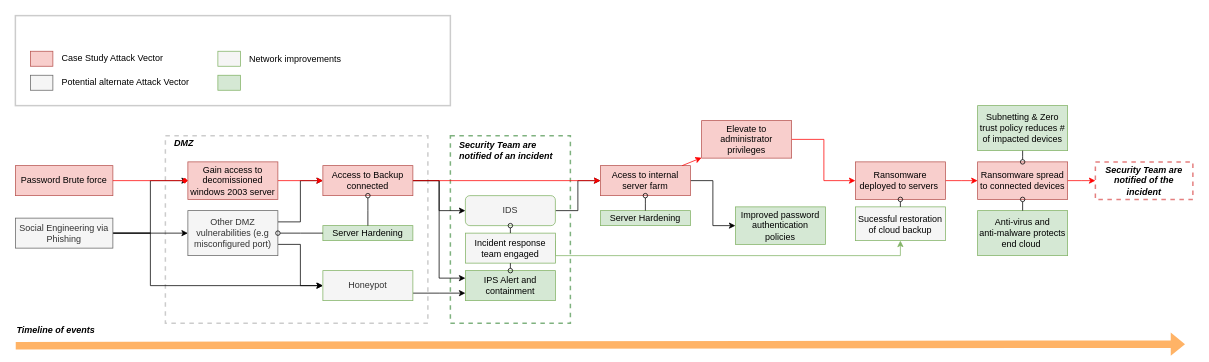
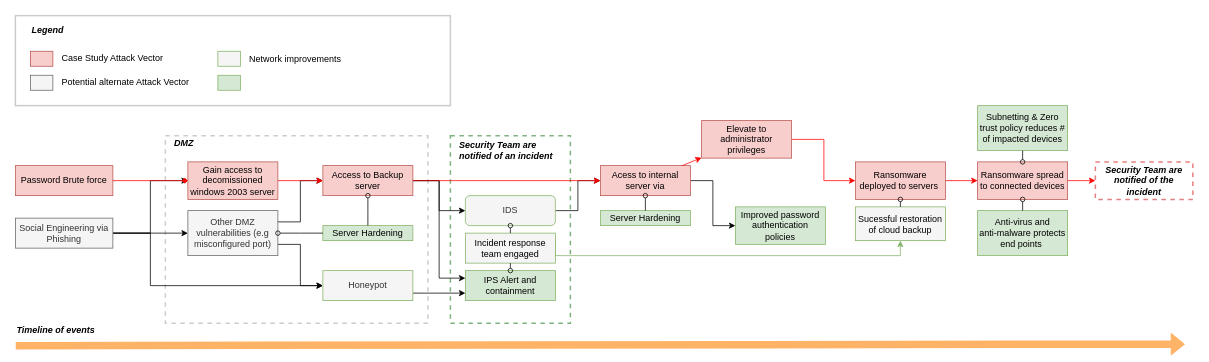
  <mxCell id="0" />
  <mxCell id="1" parent="0" />
  <mxCell id="2" style="edgeStyle=elbowEdgeStyle;shape=connector;rounded=0;orthogonalLoop=1;jettySize=auto;html=1;exitX=1;exitY=0.25;exitDx=0;exitDy=0;entryX=0;entryY=0.5;entryDx=0;entryDy=0;labelBackgroundColor=default;fontFamily=Helvetica;fontSize=11;fontColor=default;endArrow=classic;strokeColor=default;" edge="1" parent="1" source="26" target="11"><mxGeometry relative="1" as="geometry" /></mxCell>
  <mxCell id="3" value="" style="whiteSpace=wrap;html=1;fillColor=none;strokeColor=#CCCCCC;strokeWidth=2;" vertex="1" parent="1"><mxGeometry x="20" y="20" width="580" height="120" as="geometry" /></mxCell>
  <mxCell id="4" value="" style="whiteSpace=wrap;html=1;fillColor=none;dashed=1;strokeColor=#006600;strokeWidth=2;opacity=50;" parent="1" vertex="1"><mxGeometry x="600" y="180" width="160" height="250" as="geometry" /></mxCell>
  <mxCell id="5" value="" style="whiteSpace=wrap;html=1;fillColor=none;dashed=1;strokeColor=#CCCCCC;strokeWidth=2;" parent="1" vertex="1"><mxGeometry x="220" y="180" width="350" height="250" as="geometry" /></mxCell>
  <mxCell id="6" value="Password Brute force" style="rounded=0;whiteSpace=wrap;html=1;fontSize=12;glass=0;strokeWidth=1;shadow=0;fillColor=#f8cecc;strokeColor=#b85450;" parent="1" vertex="1"><mxGeometry x="20" y="220" width="130" height="40" as="geometry" /></mxCell>
  <mxCell id="7" style="edgeStyle=none;shape=connector;rounded=0;orthogonalLoop=1;jettySize=auto;html=1;labelBackgroundColor=default;fontFamily=Helvetica;fontSize=11;fontColor=default;endArrow=classic;strokeColor=#FF0000;" parent="1" source="8" target="11" edge="1"><mxGeometry relative="1" as="geometry" /></mxCell>
  <mxCell id="8" value="Gain access to decomissioned windows 2003 server" style="rounded=0;whiteSpace=wrap;html=1;fontSize=12;glass=0;strokeWidth=1;shadow=0;fillColor=#f8cecc;strokeColor=#b85450;" parent="1" vertex="1"><mxGeometry x="250" y="215" width="120" height="50" as="geometry" /></mxCell>
  <mxCell id="9" style="edgeStyle=elbowEdgeStyle;shape=connector;rounded=0;orthogonalLoop=1;jettySize=auto;html=1;entryX=0;entryY=0.5;entryDx=0;entryDy=0;labelBackgroundColor=default;fontFamily=Helvetica;fontSize=11;fontColor=default;endArrow=classic;strokeColor=default;" parent="1" source="11" target="38" edge="1"><mxGeometry relative="1" as="geometry" /></mxCell>
  <mxCell id="10" style="edgeStyle=elbowEdgeStyle;shape=connector;rounded=0;orthogonalLoop=1;jettySize=auto;html=1;entryX=0;entryY=0.25;entryDx=0;entryDy=0;labelBackgroundColor=default;fontFamily=Helvetica;fontSize=11;fontColor=default;endArrow=classic;strokeColor=default;" parent="1" source="11" target="29" edge="1"><mxGeometry relative="1" as="geometry" /></mxCell>
- <mxCell id="11" value="Access to Backup connected" style="rounded=0;whiteSpace=wrap;html=1;fontSize=12;glass=0;strokeWidth=1;shadow=0;fillColor=#f8cecc;strokeColor=#b85450;" parent="1" vertex="1"><mxGeometry x="430" y="220" width="120" height="40" as="geometry" /></mxCell>
+ <mxCell id="11" value="Access to Backup server" style="rounded=0;whiteSpace=wrap;html=1;fontSize=12;glass=0;strokeWidth=1;shadow=0;fillColor=#f8cecc;strokeColor=#b85450;" parent="1" vertex="1"><mxGeometry x="430" y="220" width="120" height="40" as="geometry" /></mxCell>
  <mxCell id="12" value="" style="rounded=0;whiteSpace=wrap;html=1;fontSize=12;glass=0;strokeWidth=1;shadow=0;fillColor=#f8cecc;strokeColor=#b85450;" parent="1" vertex="1"><mxGeometry x="40" y="67.5" width="30" height="20" as="geometry" /></mxCell>
  <mxCell id="13" value="&lt;font face=&quot;helvetica&quot;&gt;&lt;span style=&quot;background-color: rgb(255 , 255 , 255)&quot;&gt;Case Study Attack Vector&lt;/span&gt;&lt;/font&gt;" style="text;whiteSpace=wrap;html=1;align=left;rounded=0;" parent="1" vertex="1"><mxGeometry x="80" y="62.5" width="170" height="30" as="geometry" /></mxCell>
  <mxCell id="14" value="" style="rounded=0;whiteSpace=wrap;html=1;fontSize=12;glass=0;strokeWidth=1;shadow=0;fillColor=#f5f5f5;strokeColor=#666666;fontColor=#333333;" parent="1" vertex="1"><mxGeometry x="40" y="99.5" width="30" height="20" as="geometry" /></mxCell>
  <mxCell id="15" value="&lt;font face=&quot;helvetica&quot;&gt;&lt;span style=&quot;background-color: rgb(255 , 255 , 255)&quot;&gt;Potential alternate Attack Vector&lt;/span&gt;&lt;/font&gt;" style="text;whiteSpace=wrap;html=1;align=left;rounded=0;" parent="1" vertex="1"><mxGeometry x="80" y="94.5" width="230" height="30" as="geometry" /></mxCell>
  <mxCell id="16" style="edgeStyle=elbowEdgeStyle;shape=connector;rounded=0;orthogonalLoop=1;jettySize=auto;html=1;entryX=0;entryY=0.5;entryDx=0;entryDy=0;labelBackgroundColor=default;fontFamily=Helvetica;fontSize=11;fontColor=default;endArrow=classic;strokeColor=default;" parent="1" source="19" target="8" edge="1"><mxGeometry relative="1" as="geometry" /></mxCell>
  <mxCell id="17" style="edgeStyle=elbowEdgeStyle;shape=connector;rounded=0;orthogonalLoop=1;jettySize=auto;html=1;labelBackgroundColor=default;fontFamily=Helvetica;fontSize=11;fontColor=default;endArrow=classic;strokeColor=default;" parent="1" source="19" target="28" edge="1"><mxGeometry relative="1" as="geometry"><Array as="points"><mxPoint x="200" y="340" /></Array></mxGeometry></mxCell>
  <mxCell id="18" style="edgeStyle=elbowEdgeStyle;shape=connector;rounded=0;orthogonalLoop=1;jettySize=auto;html=1;labelBackgroundColor=default;fontFamily=Helvetica;fontSize=11;fontColor=default;endArrow=classic;strokeColor=default;" parent="1" source="19" target="26" edge="1"><mxGeometry relative="1" as="geometry" /></mxCell>
  <mxCell id="19" value="Social Engineering via Phishing" style="rounded=0;whiteSpace=wrap;html=1;fontSize=12;glass=0;strokeWidth=1;shadow=0;fillColor=#f5f5f5;strokeColor=#666666;fontColor=#333333;" parent="1" vertex="1"><mxGeometry x="20" y="290" width="130" height="40" as="geometry" /></mxCell>
  <mxCell id="20" style="edgeStyle=elbowEdgeStyle;shape=connector;rounded=0;orthogonalLoop=1;jettySize=auto;html=1;labelBackgroundColor=default;fontFamily=Helvetica;fontSize=11;fontColor=default;endArrow=classic;strokeColor=default;" parent="1" source="21" target="30" edge="1"><mxGeometry relative="1" as="geometry" /></mxCell>
- <mxCell id="21" value="Acess to internal server farm" style="rounded=0;whiteSpace=wrap;html=1;fontSize=12;glass=0;strokeWidth=1;shadow=0;fillColor=#f8cecc;strokeColor=#b85450;" parent="1" vertex="1"><mxGeometry x="800" y="220" width="120" height="40" as="geometry" /></mxCell>
+ <mxCell id="21" value="Acess to internal server via" style="rounded=0;whiteSpace=wrap;html=1;fontSize=12;glass=0;strokeWidth=1;shadow=0;fillColor=#f8cecc;strokeColor=#b85450;" parent="1" vertex="1"><mxGeometry x="800" y="220" width="120" height="40" as="geometry" /></mxCell>
  <mxCell id="22" style="edgeStyle=elbowEdgeStyle;shape=connector;rounded=0;orthogonalLoop=1;jettySize=auto;html=1;entryX=0;entryY=0.5;entryDx=0;entryDy=0;labelBackgroundColor=default;fontFamily=Helvetica;fontSize=11;fontColor=default;endArrow=classic;strokeColor=#FF0000;" parent="1" source="23" target="33" edge="1"><mxGeometry relative="1" as="geometry" /></mxCell>
  <mxCell id="23" value="Elevate to administrator privileges" style="rounded=0;whiteSpace=wrap;html=1;fontSize=12;glass=0;strokeWidth=1;shadow=0;fillColor=#f8cecc;strokeColor=#b85450;" parent="1" vertex="1"><mxGeometry x="935" y="160" width="120" height="50" as="geometry" /></mxCell>
  <mxCell id="24" value="DMZ" style="text;html=1;resizable=0;autosize=1;align=left;verticalAlign=middle;points=[];fillColor=none;strokeColor=none;rounded=0;fontStyle=3" parent="1" vertex="1"><mxGeometry x="230" y="180" width="40" height="20" as="geometry" /></mxCell>
  <mxCell id="25" style="edgeStyle=elbowEdgeStyle;shape=connector;rounded=0;orthogonalLoop=1;jettySize=auto;html=1;exitX=1;exitY=0.75;exitDx=0;exitDy=0;entryX=0;entryY=0.5;entryDx=0;entryDy=0;labelBackgroundColor=default;fontFamily=Helvetica;fontSize=11;fontColor=default;endArrow=classic;strokeColor=default;" edge="1" parent="1" source="26" target="28"><mxGeometry relative="1" as="geometry" /></mxCell>
  <mxCell id="26" value="Other DMZ vulnerabilities (e.g misconfigured port)" style="rounded=0;whiteSpace=wrap;html=1;fontSize=12;glass=0;strokeWidth=1;shadow=0;fillColor=#f5f5f5;strokeColor=#666666;fontColor=#333333;" parent="1" vertex="1"><mxGeometry x="250" y="280" width="120" height="60" as="geometry" /></mxCell>
  <mxCell id="27" style="edgeStyle=elbowEdgeStyle;shape=connector;rounded=0;orthogonalLoop=1;jettySize=auto;html=1;exitX=1;exitY=0.75;exitDx=0;exitDy=0;entryX=0;entryY=0.75;entryDx=0;entryDy=0;labelBackgroundColor=default;fontFamily=Helvetica;fontSize=11;fontColor=default;endArrow=classic;strokeColor=default;" parent="1" source="28" target="29" edge="1"><mxGeometry relative="1" as="geometry" /></mxCell>
  <mxCell id="28" value="Honeypot" style="rounded=0;whiteSpace=wrap;html=1;fontSize=12;glass=0;strokeWidth=1;shadow=0;fillColor=#f5f5f5;strokeColor=#82B366;fontColor=#333333;" parent="1" vertex="1"><mxGeometry x="430" y="360" width="120" height="40" as="geometry" /></mxCell>
  <mxCell id="29" value="IPS Alert and containment" style="rounded=0;whiteSpace=wrap;html=1;fontSize=12;glass=0;strokeWidth=1;shadow=0;fillColor=#d5e8d4;strokeColor=#82B366;" parent="1" vertex="1"><mxGeometry x="620" y="360" width="120" height="40" as="geometry" /></mxCell>
  <mxCell id="30" value="Improved password authentication policies" style="rounded=0;whiteSpace=wrap;html=1;fontSize=12;glass=0;strokeWidth=1;shadow=0;fillColor=#d5e8d4;strokeColor=#82b366;" parent="1" vertex="1"><mxGeometry x="980" y="275" width="120" height="50" as="geometry" /></mxCell>
  <mxCell id="31" value="" style="rounded=0;whiteSpace=wrap;html=1;fontSize=12;glass=0;strokeWidth=1;shadow=0;fillColor=#d5e8d4;strokeColor=#82b366;" parent="1" vertex="1"><mxGeometry x="290" y="99.5" width="30" height="20" as="geometry" /></mxCell>
  <mxCell id="32" style="edgeStyle=elbowEdgeStyle;shape=connector;rounded=0;orthogonalLoop=1;jettySize=auto;html=1;labelBackgroundColor=default;fontFamily=Helvetica;fontSize=11;fontColor=default;endArrow=classic;strokeColor=#FF0000;" parent="1" source="33" target="35" edge="1"><mxGeometry relative="1" as="geometry" /></mxCell>
  <mxCell id="33" value="Ransomware deployed to servers&amp;nbsp;" style="rounded=0;whiteSpace=wrap;html=1;fontSize=12;glass=0;strokeWidth=1;shadow=0;fillColor=#f8cecc;strokeColor=#b85450;" parent="1" vertex="1"><mxGeometry x="1140" y="215" width="120" height="50" as="geometry" /></mxCell>
  <mxCell id="34" style="edgeStyle=elbowEdgeStyle;shape=connector;rounded=0;orthogonalLoop=1;jettySize=auto;html=1;exitX=1;exitY=0.5;exitDx=0;exitDy=0;labelBackgroundColor=default;fontFamily=Helvetica;fontSize=11;fontColor=default;endArrow=classic;strokeColor=#FF0000;" parent="1" source="35" target="42" edge="1"><mxGeometry relative="1" as="geometry" /></mxCell>
  <mxCell id="35" value="Ransomware spread to connected devices" style="rounded=0;whiteSpace=wrap;html=1;fontSize=12;glass=0;strokeWidth=1;shadow=0;fillColor=#f8cecc;strokeColor=#b85450;" parent="1" vertex="1"><mxGeometry x="1303" y="215" width="120" height="50" as="geometry" /></mxCell>
- <mxCell id="36" value="Anti-virus and &lt;br&gt;anti-malware protects end cloud&amp;nbsp;" style="rounded=0;whiteSpace=wrap;html=1;fontSize=12;glass=0;strokeWidth=1;shadow=0;fillColor=#d5e8d4;strokeColor=#82b366;" parent="1" vertex="1"><mxGeometry x="1303" y="280" width="120" height="60" as="geometry" /></mxCell>
+ <mxCell id="36" value="Anti-virus and &lt;br&gt;anti-malware protects end points&amp;nbsp;" style="rounded=0;whiteSpace=wrap;html=1;fontSize=12;glass=0;strokeWidth=1;shadow=0;fillColor=#d5e8d4;strokeColor=#82b366;" parent="1" vertex="1"><mxGeometry x="1303" y="280" width="120" height="60" as="geometry" /></mxCell>
  <mxCell id="37" style="edgeStyle=elbowEdgeStyle;shape=connector;rounded=0;orthogonalLoop=1;jettySize=auto;html=1;labelBackgroundColor=default;fontFamily=Helvetica;fontSize=11;fontColor=default;endArrow=classic;strokeColor=default;" parent="1" source="38" target="21" edge="1"><mxGeometry relative="1" as="geometry" /></mxCell>
  <mxCell id="38" value="IDS" style="whiteSpace=wrap;html=1;fontSize=12;glass=0;strokeWidth=1;shadow=0;fillColor=#F5F5F5;strokeColor=#82B366;fontColor=#333333;rounded=1;" parent="1" vertex="1"><mxGeometry x="620" y="260" width="120" height="40" as="geometry" /></mxCell>
  <mxCell id="39" value="Sucessful restoration of cloud backup" style="rounded=0;whiteSpace=wrap;html=1;fontSize=12;glass=0;strokeWidth=1;shadow=0;fillColor=#F5F5F5;strokeColor=#82b366;" parent="1" vertex="1"><mxGeometry x="1140" y="275" width="120" height="45" as="geometry" /></mxCell>
  <mxCell id="40" value="Server Hardening" style="rounded=0;whiteSpace=wrap;html=1;fontSize=12;glass=0;strokeWidth=1;shadow=0;fillColor=#d5e8d4;strokeColor=#82b366;" parent="1" vertex="1"><mxGeometry x="800" y="280" width="120" height="20" as="geometry" /></mxCell>
  <mxCell id="41" value="Security Team are &lt;br&gt;notified of an incident" style="text;html=1;resizable=0;autosize=1;align=left;verticalAlign=middle;points=[];fillColor=none;strokeColor=none;rounded=0;fontStyle=3" parent="1" vertex="1"><mxGeometry x="610" y="185" width="140" height="30" as="geometry" /></mxCell>
  <mxCell id="42" value="&lt;b&gt;&lt;i&gt;Security Team are notified of the incident&lt;/i&gt;&lt;/b&gt;" style="whiteSpace=wrap;html=1;fillColor=none;dashed=1;strokeColor=#CC0000;strokeWidth=2;opacity=50;" parent="1" vertex="1"><mxGeometry x="1460" y="215" width="130" height="50" as="geometry" /></mxCell>
  <mxCell id="43" style="edgeStyle=elbowEdgeStyle;shape=connector;rounded=0;orthogonalLoop=1;jettySize=auto;html=1;entryX=0.5;entryY=1;entryDx=0;entryDy=0;labelBackgroundColor=default;fontFamily=Helvetica;fontSize=11;fontColor=default;endArrow=classic;strokeColor=default;" parent="1" source="38" target="38" edge="1"><mxGeometry relative="1" as="geometry" /></mxCell>
+ <mxCell id="44" value="Legend" style="text;html=1;resizable=0;autosize=1;align=left;verticalAlign=middle;points=[];fillColor=none;strokeColor=none;rounded=0;fontStyle=3" parent="1" vertex="1"><mxGeometry x="40" y="30" width="60" height="20" as="geometry" /></mxCell>
  <mxCell id="45" value="Server Hardening" style="rounded=0;whiteSpace=wrap;html=1;fontSize=12;glass=0;strokeWidth=1;shadow=0;fillColor=#d5e8d4;strokeColor=#82b366;" parent="1" vertex="1"><mxGeometry x="430" y="300" width="120" height="20" as="geometry" /></mxCell>
  <mxCell id="46" style="edgeStyle=elbowEdgeStyle;shape=connector;rounded=0;orthogonalLoop=1;jettySize=auto;html=1;labelBackgroundColor=default;fontFamily=Helvetica;fontSize=11;fontColor=default;endArrow=none;strokeColor=default;endFill=0;startArrow=oval;startFill=0;" parent="1" source="26" target="45" edge="1"><mxGeometry relative="1" as="geometry" /></mxCell>
  <mxCell id="47" style="edgeStyle=elbowEdgeStyle;shape=connector;rounded=0;orthogonalLoop=1;jettySize=auto;html=1;labelBackgroundColor=default;fontFamily=Helvetica;fontSize=11;fontColor=default;startArrow=oval;startFill=0;endArrow=none;endFill=0;strokeColor=default;" edge="1" parent="1" source="21" target="40"><mxGeometry relative="1" as="geometry" /></mxCell>
  <mxCell id="48" style="edgeStyle=none;rounded=0;orthogonalLoop=1;jettySize=auto;html=1;strokeColor=#FF0000;endArrow=diamond;" parent="1" source="6" target="8" edge="1"><mxGeometry relative="1" as="geometry" /></mxCell>
  <mxCell id="49" style="edgeStyle=none;shape=connector;rounded=0;orthogonalLoop=1;jettySize=auto;html=1;labelBackgroundColor=default;fontFamily=Helvetica;fontSize=11;fontColor=default;endArrow=classic;strokeColor=#FF0000;" parent="1" source="11" target="21" edge="1"><mxGeometry relative="1" as="geometry" /></mxCell>
  <mxCell id="50" style="edgeStyle=none;shape=connector;rounded=0;orthogonalLoop=1;jettySize=auto;html=1;labelBackgroundColor=default;fontFamily=Helvetica;fontSize=11;fontColor=default;endArrow=classic;strokeColor=#FF0000;" parent="1" source="21" target="23" edge="1"><mxGeometry relative="1" as="geometry" /></mxCell>
  <mxCell id="51" style="edgeStyle=elbowEdgeStyle;shape=connector;rounded=0;orthogonalLoop=1;jettySize=auto;html=1;exitX=1;exitY=0.25;exitDx=0;exitDy=0;entryX=0.5;entryY=1;entryDx=0;entryDy=0;labelBackgroundColor=default;fontFamily=Helvetica;fontSize=11;fontColor=default;startArrow=none;startFill=0;endArrow=classic;endFill=1;strokeColor=#82B366;elbow=vertical;" edge="1" parent="1" source="52" target="39"><mxGeometry relative="1" as="geometry"><Array as="points"><mxPoint x="980" y="340" /></Array></mxGeometry></mxCell>
  <mxCell id="52" value="Incident response team engaged" style="rounded=0;whiteSpace=wrap;html=1;fontSize=12;glass=0;strokeWidth=1;shadow=0;fillColor=#F5F5F5;strokeColor=#82B366;" vertex="1" parent="1"><mxGeometry x="620" y="310" width="120" height="40" as="geometry" /></mxCell>
  <mxCell id="53" style="edgeStyle=elbowEdgeStyle;shape=connector;rounded=0;orthogonalLoop=1;jettySize=auto;html=1;exitX=0.5;exitY=1;exitDx=0;exitDy=0;entryX=0.5;entryY=0;entryDx=0;entryDy=0;labelBackgroundColor=default;fontFamily=Helvetica;fontSize=11;fontColor=default;startArrow=oval;startFill=0;endArrow=none;endFill=0;strokeColor=default;" edge="1" parent="1" source="38" target="52"><mxGeometry relative="1" as="geometry" /></mxCell>
  <mxCell id="54" style="edgeStyle=elbowEdgeStyle;shape=connector;rounded=0;orthogonalLoop=1;jettySize=auto;html=1;exitX=0.5;exitY=0;exitDx=0;exitDy=0;entryX=0.5;entryY=1;entryDx=0;entryDy=0;labelBackgroundColor=default;fontFamily=Helvetica;fontSize=11;fontColor=default;startArrow=oval;startFill=0;endArrow=none;endFill=0;strokeColor=default;" edge="1" parent="1" source="29" target="52"><mxGeometry relative="1" as="geometry" /></mxCell>
  <mxCell id="55" value="Subnetting &amp;amp; Zero trust policy reduces # of impacted devices" style="rounded=0;whiteSpace=wrap;html=1;fontSize=12;glass=0;strokeWidth=1;shadow=0;fillColor=#d5e8d4;strokeColor=#82b366;" vertex="1" parent="1"><mxGeometry x="1303" y="140" width="120" height="60" as="geometry" /></mxCell>
  <mxCell id="56" style="edgeStyle=elbowEdgeStyle;shape=connector;rounded=0;orthogonalLoop=1;jettySize=auto;html=1;exitX=0.5;exitY=0;exitDx=0;exitDy=0;entryX=0.5;entryY=1;entryDx=0;entryDy=0;labelBackgroundColor=default;fontFamily=Helvetica;fontSize=11;fontColor=default;startArrow=oval;startFill=0;endArrow=none;endFill=0;strokeColor=default;" edge="1" parent="1" source="35" target="55"><mxGeometry relative="1" as="geometry" /></mxCell>
  <mxCell id="57" value="" style="shape=flexArrow;endArrow=classic;html=1;rounded=0;dashed=1;dashPattern=1 1;labelBackgroundColor=default;fontFamily=Helvetica;fontSize=11;fontColor=default;strokeColor=none;fillColor=#FFB366;" edge="1" parent="1"><mxGeometry width="50" height="50" relative="1" as="geometry"><mxPoint x="20" y="460" as="sourcePoint" /><mxPoint x="1580" y="458" as="targetPoint" /></mxGeometry></mxCell>
  <mxCell id="58" value="Timeline of events" style="text;html=1;resizable=0;autosize=1;align=left;verticalAlign=middle;points=[];fillColor=none;strokeColor=none;rounded=0;fontStyle=3" vertex="1" parent="1"><mxGeometry x="20" y="430" width="120" height="20" as="geometry" /></mxCell>
  <mxCell id="59" style="edgeStyle=elbowEdgeStyle;shape=connector;rounded=0;orthogonalLoop=1;jettySize=auto;html=1;exitX=1;exitY=0.75;exitDx=0;exitDy=0;labelBackgroundColor=default;fontFamily=Helvetica;fontSize=11;fontColor=default;endArrow=classic;strokeColor=default;" edge="1" parent="1" source="26" target="26"><mxGeometry relative="1" as="geometry" /></mxCell>
  <mxCell id="60" style="edgeStyle=elbowEdgeStyle;shape=connector;rounded=0;orthogonalLoop=1;jettySize=auto;html=1;exitX=0.5;exitY=1;exitDx=0;exitDy=0;entryX=0.5;entryY=0;entryDx=0;entryDy=0;labelBackgroundColor=default;fontFamily=Helvetica;fontSize=11;fontColor=default;startArrow=oval;startFill=0;endArrow=none;endFill=0;strokeColor=default;" edge="1" parent="1" source="11" target="45"><mxGeometry relative="1" as="geometry" /></mxCell>
  <mxCell id="61" style="edgeStyle=elbowEdgeStyle;shape=connector;rounded=0;orthogonalLoop=1;jettySize=auto;html=1;exitX=0.5;exitY=1;exitDx=0;exitDy=0;labelBackgroundColor=default;fontFamily=Helvetica;fontSize=11;fontColor=default;startArrow=oval;startFill=0;endArrow=none;endFill=0;strokeColor=default;" edge="1" parent="1" source="35" target="36"><mxGeometry relative="1" as="geometry" /></mxCell>
  <mxCell id="62" style="edgeStyle=elbowEdgeStyle;shape=connector;rounded=0;orthogonalLoop=1;jettySize=auto;html=1;exitX=0.5;exitY=1;exitDx=0;exitDy=0;labelBackgroundColor=default;fontFamily=Helvetica;fontSize=11;fontColor=default;startArrow=oval;startFill=0;endArrow=none;endFill=0;strokeColor=default;" edge="1" parent="1" source="33" target="39"><mxGeometry relative="1" as="geometry" /></mxCell>
  <mxCell id="63" value="" style="rounded=0;whiteSpace=wrap;html=1;fontSize=12;glass=0;strokeWidth=1;shadow=0;fillColor=#F5F5F5;strokeColor=#82b366;" vertex="1" parent="1"><mxGeometry x="290" y="67.5" width="30" height="20" as="geometry" /></mxCell>
  <mxCell id="64" value="&lt;font face=&quot;helvetica&quot;&gt;&lt;span style=&quot;background-color: rgb(255 , 255 , 255)&quot;&gt;Network improvements&lt;/span&gt;&lt;/font&gt;" style="text;whiteSpace=wrap;html=1;align=left;rounded=0;" vertex="1" parent="1"><mxGeometry x="330" y="63.5" width="230" height="30" as="geometry" /></mxCell>
